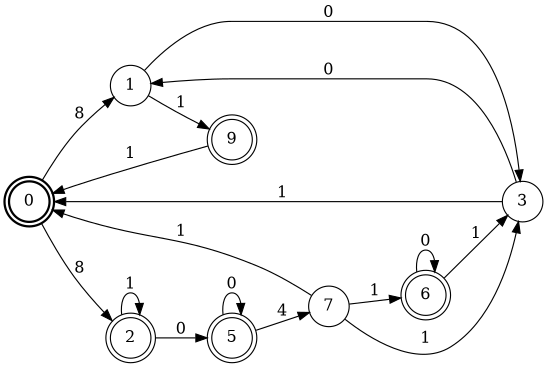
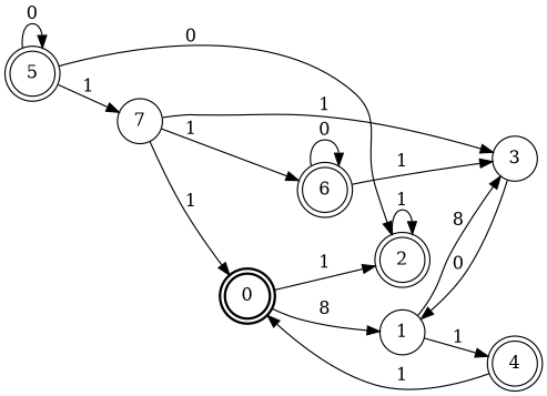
  digraph {
    rankdir=LR
    node [peripheries=2 shape=circle]
    0 [style=bold]
    1 [peripheries=""]
    2
    3 [peripheries=""]
-   4 [label=9]
+   4
    5
    7 [peripheries=""]
    6
    0 -> 1 [label=8]
-   0 -> 2 [label=8]
-   1 -> 3 [label=0]
+   0 -> 2 [label=1]
+   1 -> 3 [label=8]
    1 -> 4 [label=1]
    2 -> 2 [label=1]
-   2 -> 5 [label=0]
-   3 -> 0 [label=1]
+   5 -> 2 [label=0]
    3 -> 1 [label=0]
    4 -> 0 [label=1]
    5 -> 5 [label=0]
-   5 -> 7 [label=4]
+   5 -> 7 [label=1]
    7 -> 0 [label=1]
    7 -> 3 [label=1]
    7 -> 6 [label=1]
    6 -> 3 [label=1]
    6 -> 6 [label=0]
  }
